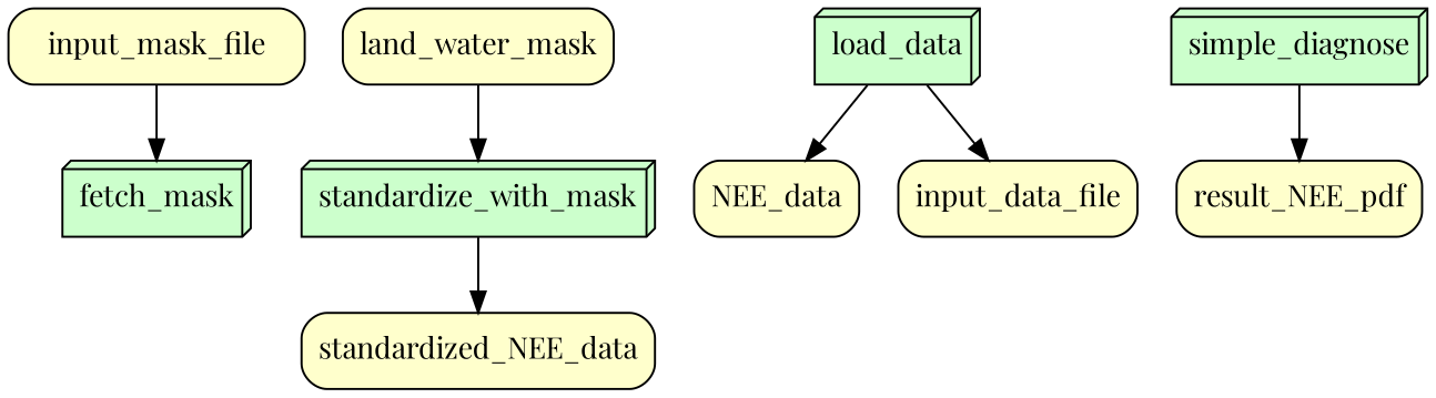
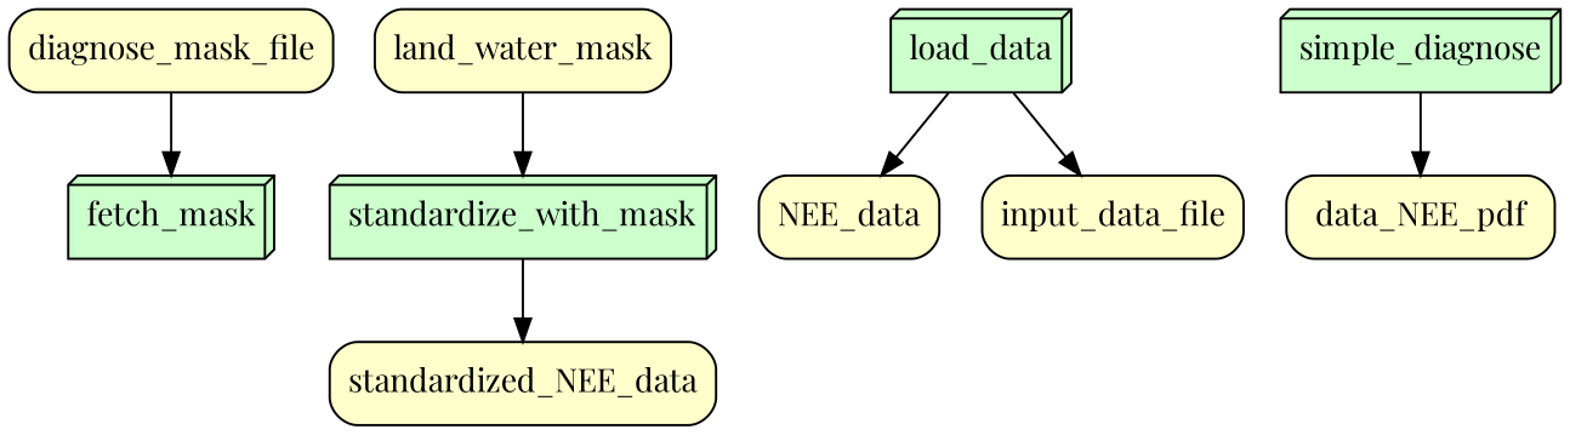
  digraph {
    fontname="Playfair Display"
    rankdir=TB
    node [fillcolor="#FFFFCC" fontname="Playfair Display" peripheries=1 shape=box style="rounded,filled"]
    edge [fontname="Playfair Display"]
    n1 [fillcolor="#CCFFCC" label=fetch_mask shape=box3d style=filled]
    n2 [label=land_water_mask]
    n3 [fillcolor="#CCFFCC" label=standardize_with_mask shape=box3d style=filled]
    n4 [fillcolor="#CCFFCC" label=load_data shape=box3d style=filled]
    n5 [label=NEE_data]
    n6 [label=input_data_file]
    n7 [label=standardized_NEE_data]
    n8 [fillcolor="#CCFFCC" label=simple_diagnose shape=box3d style=filled]
-   n9 [label=result_NEE_pdf]
-   n10 [label=input_mask_file]
+   n9 [label=data_NEE_pdf]
+   n10 [label=diagnose_mask_file]
    n2 -> n3
    n3 -> n7
    n4 -> n5
    n4 -> n6
    n8 -> n9
    n10 -> n1
  }
